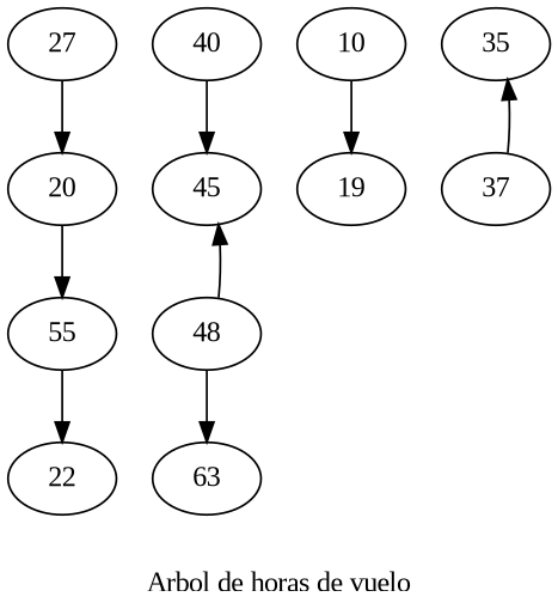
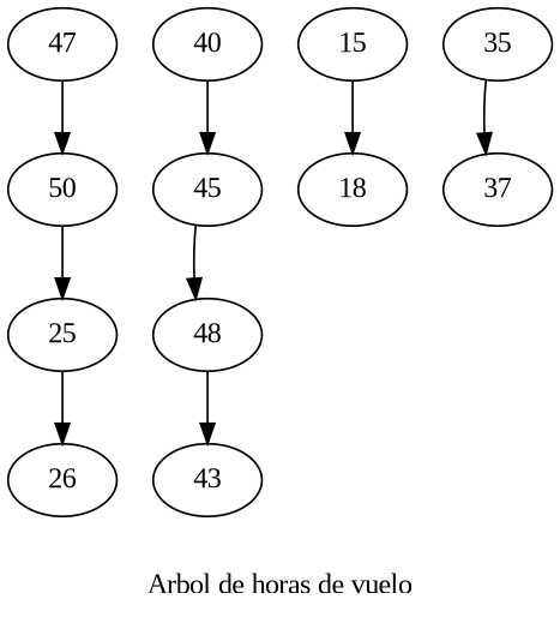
  digraph {
    fontname="Liberation Serif"
    label="Arbol de horas de vuelo"
    node [fontname="Liberation Serif"]
    edge [fontname="Liberation Serif"]
-   27
-   20
-   25 [label=55]
+   27 [label=47]
+   20 [label=50]
+   25
    40
    45
-   15 [label=10]
-   18 [label=19]
-   22
+   15
+   18
+   22 [label=26]
    35
    37
    48
-   43 [label=63]
+   43
    27 -> 20
    20 -> 25
    25 -> 22
    40 -> 45
-   48 -> 45
+   45 -> 48
    15 -> 18
-   37 -> 35
+   35 -> 37
    48 -> 43
  }
